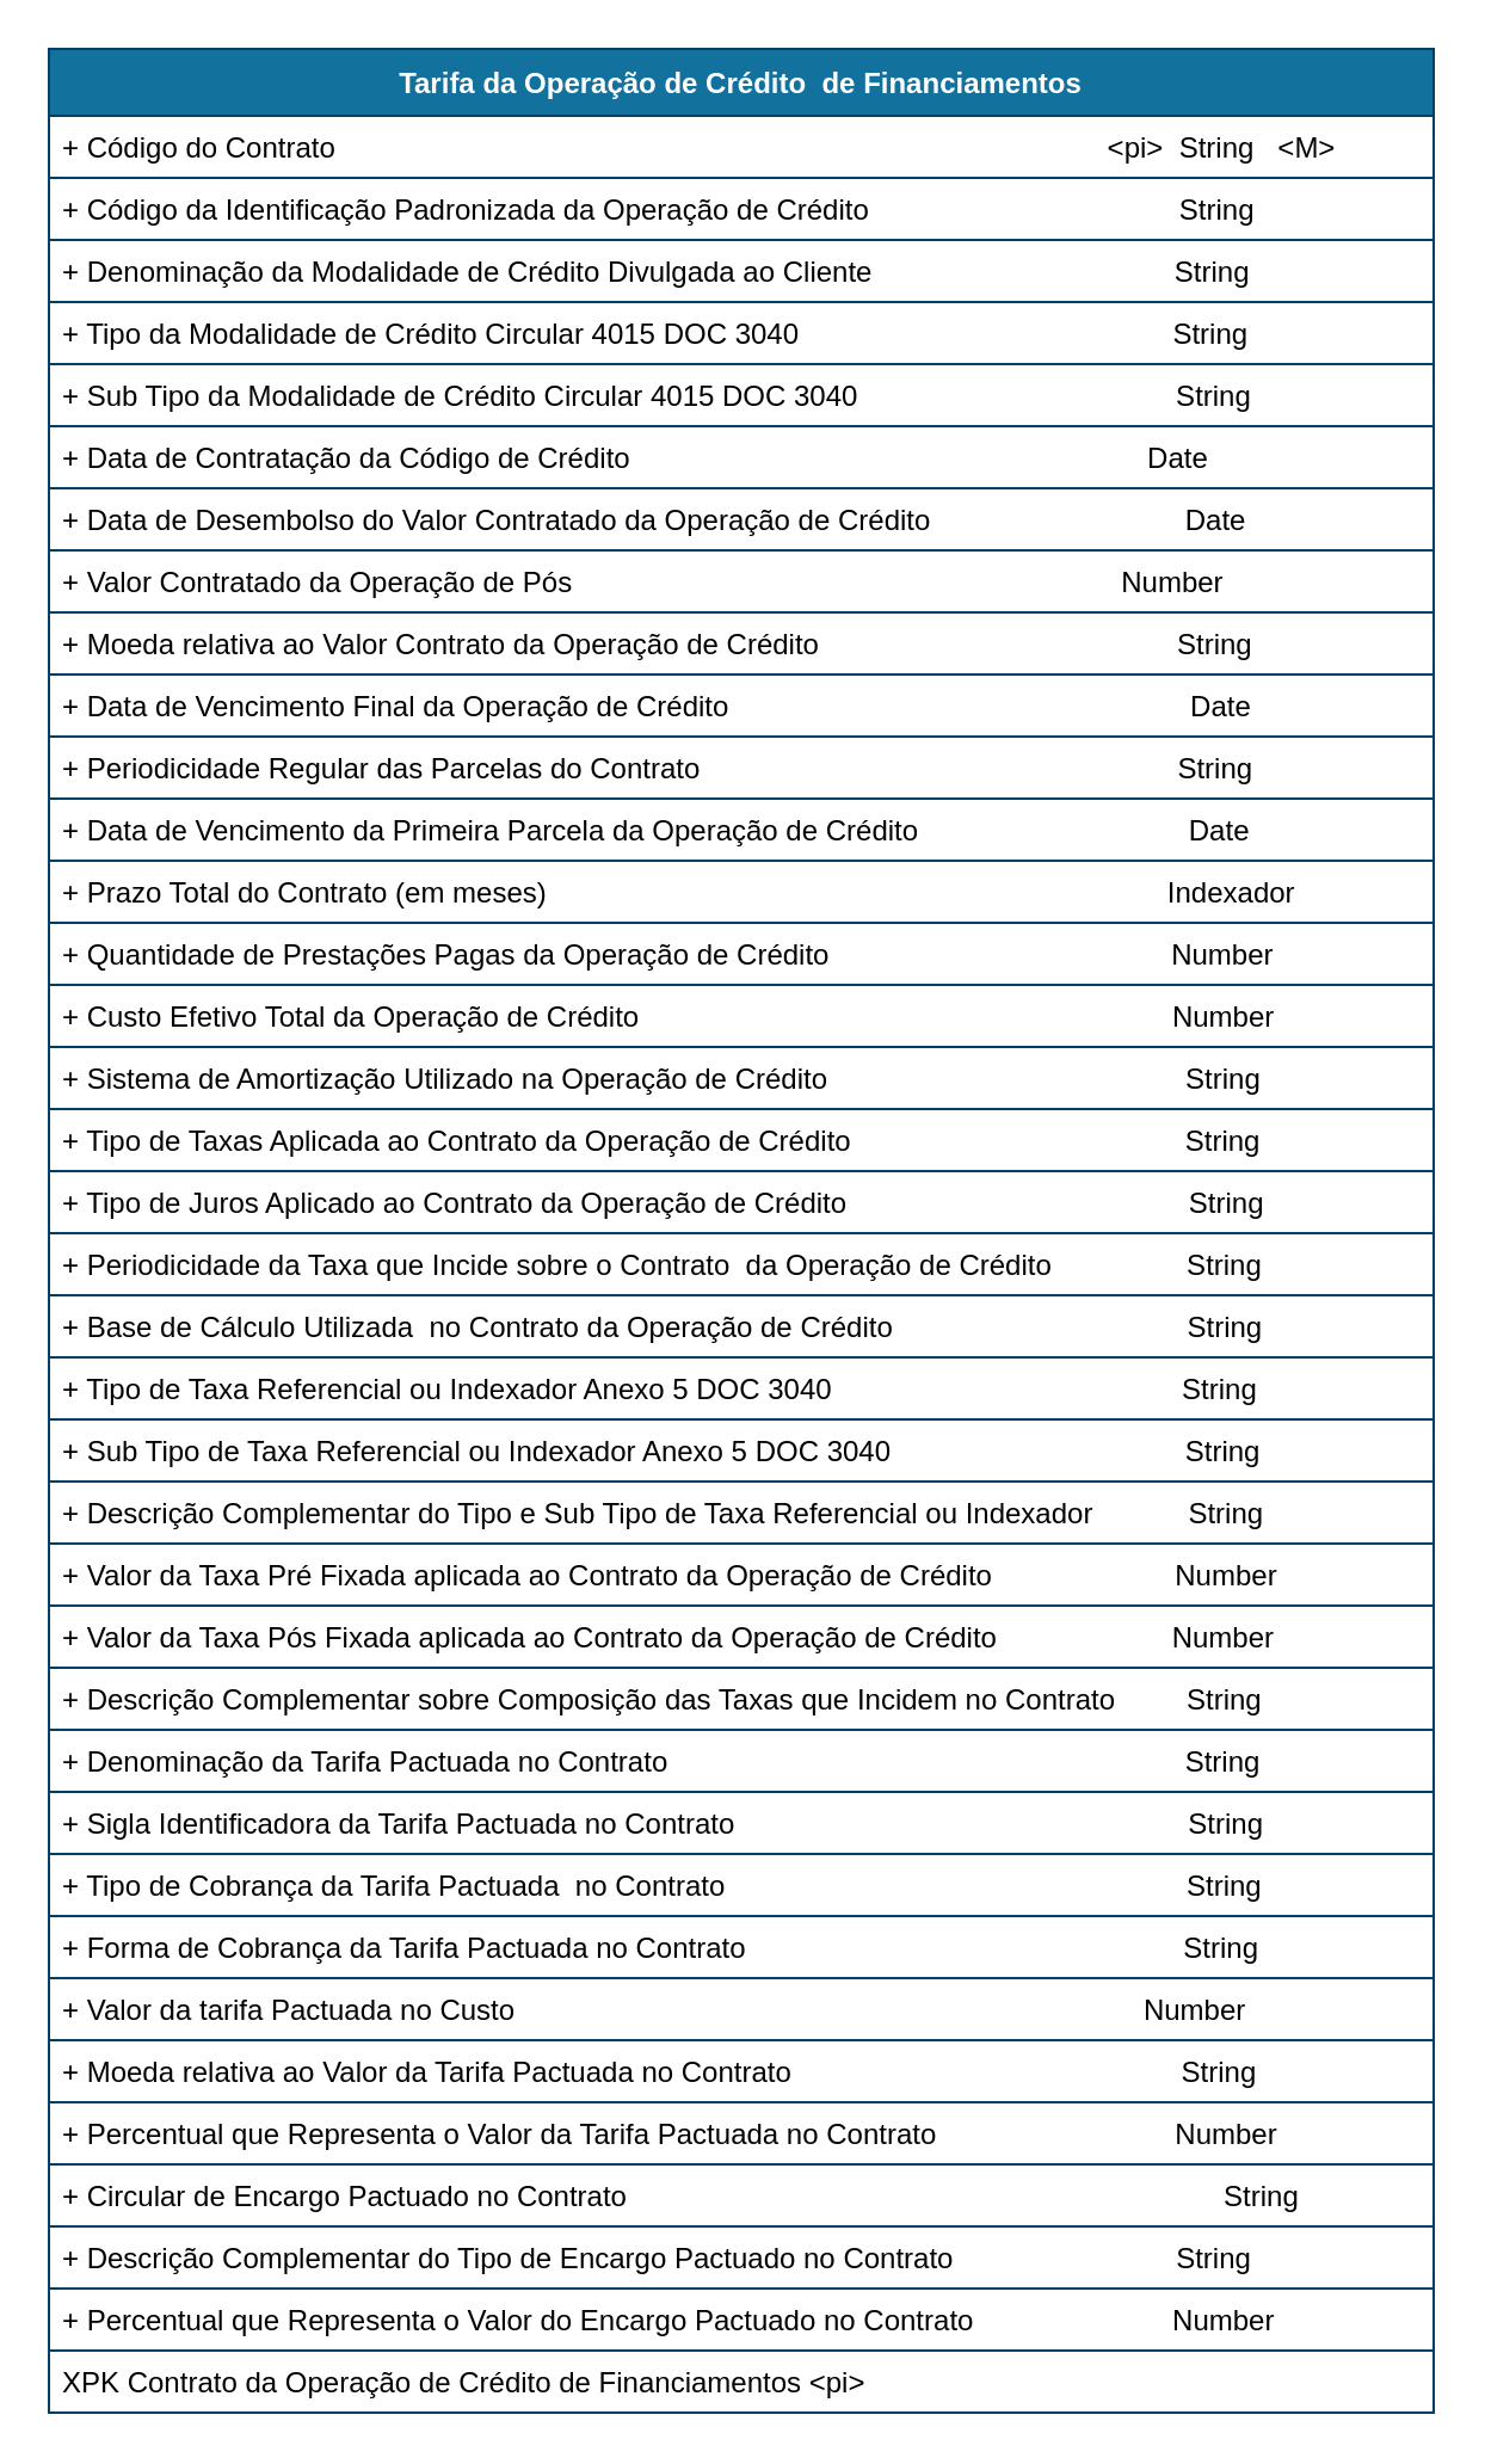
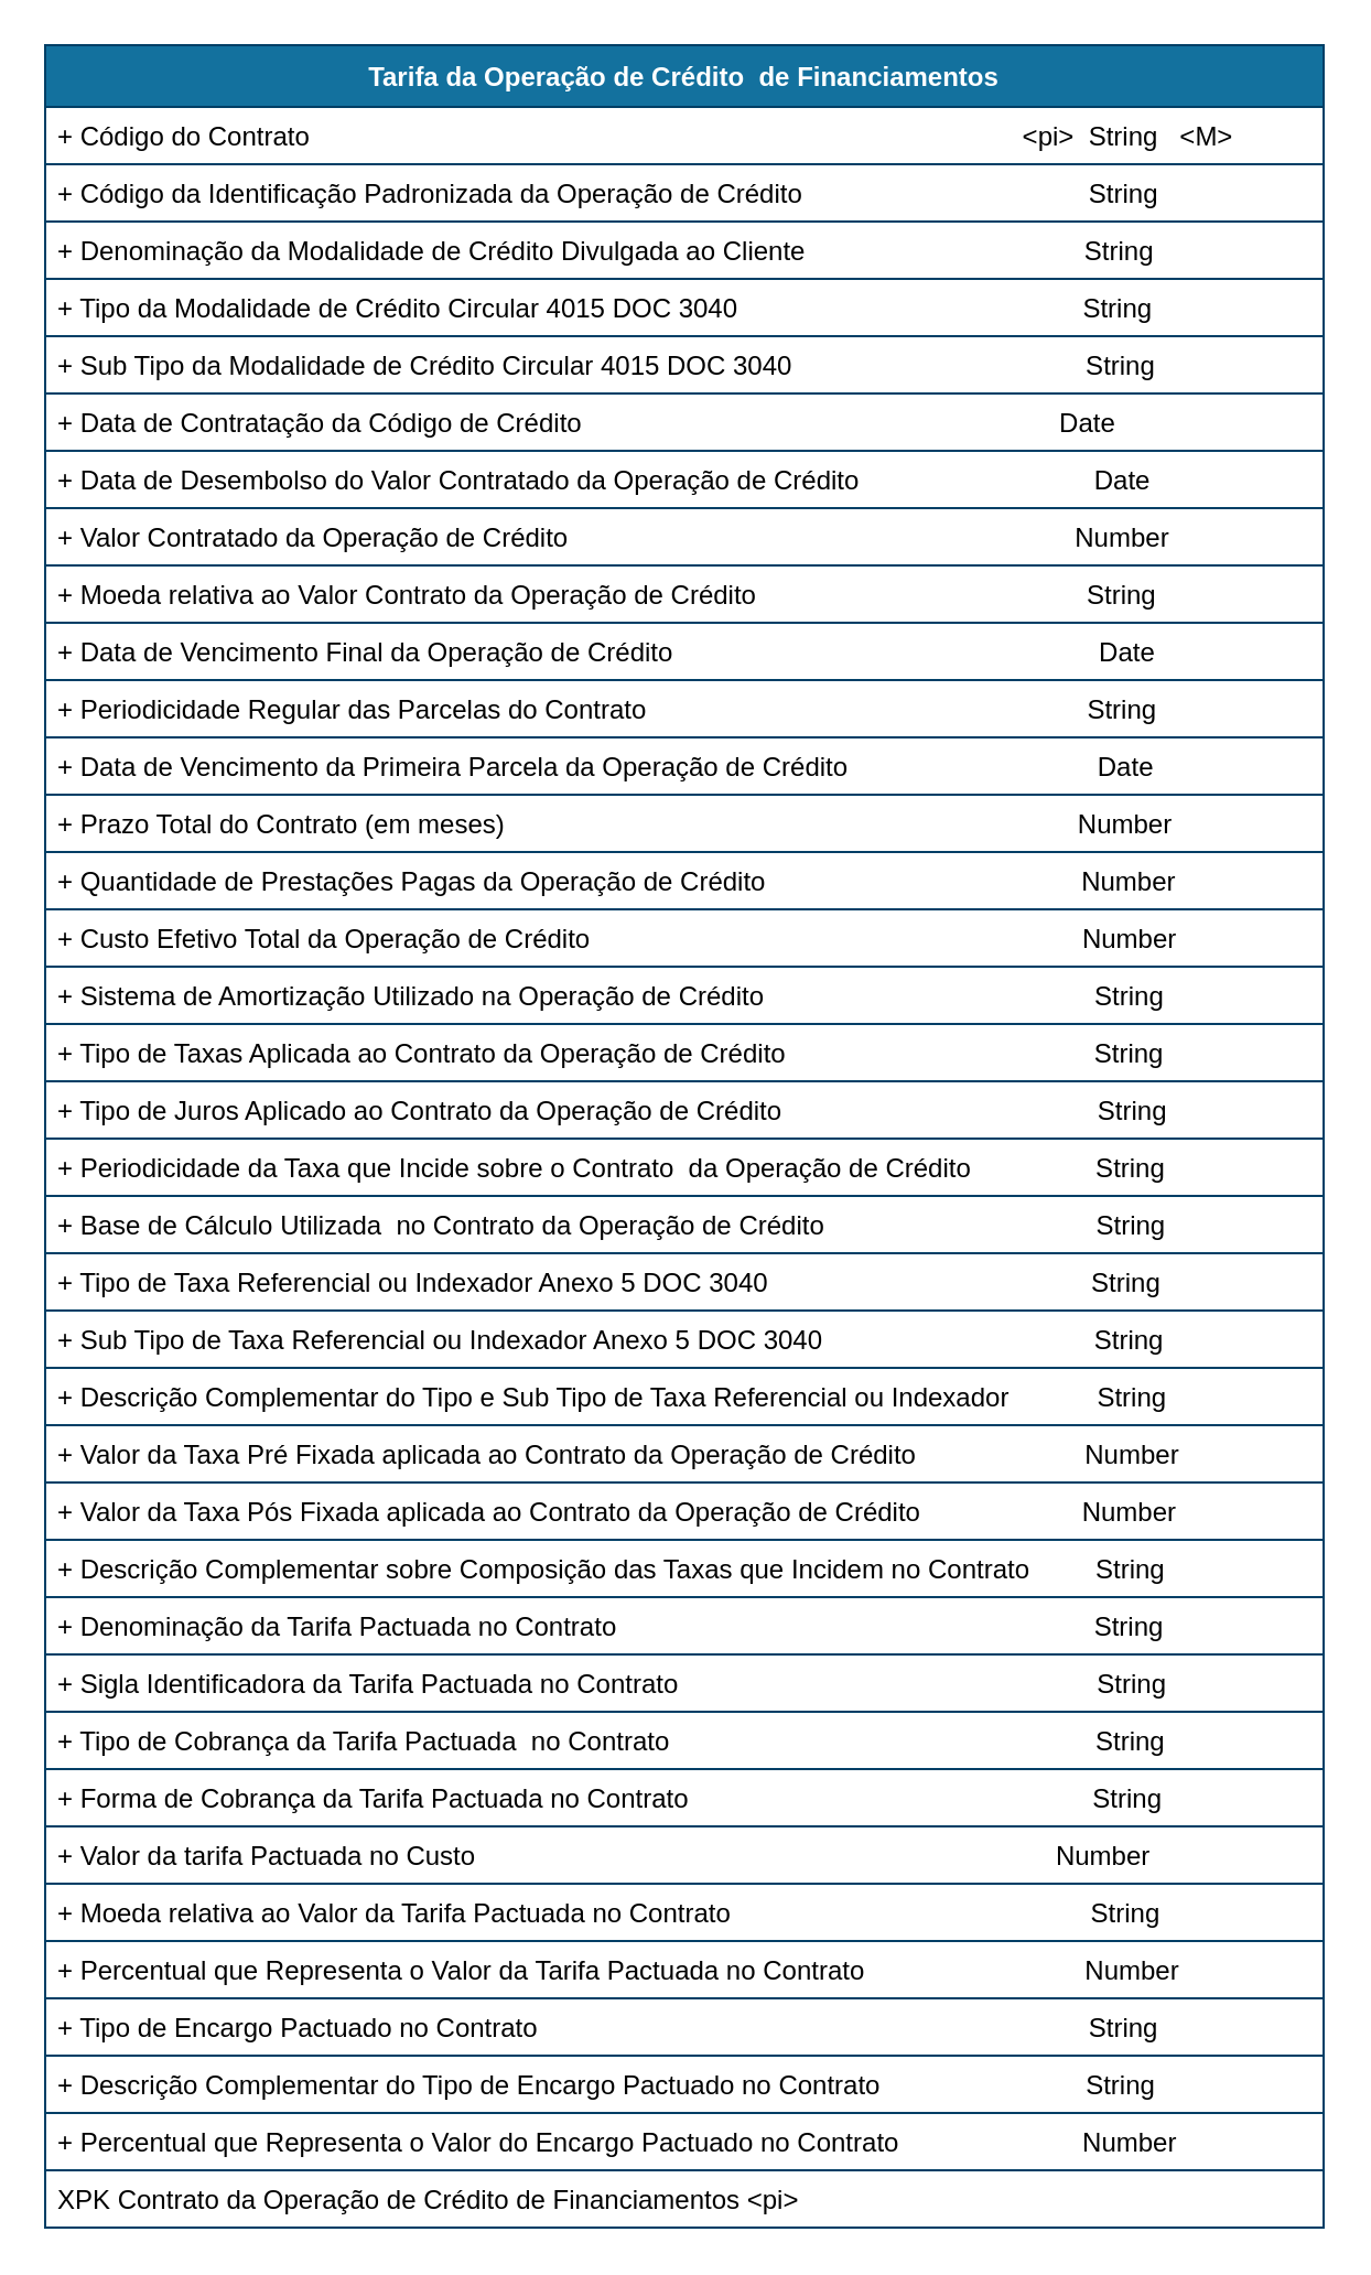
  <mxCell id="0" />
  <mxCell id="1" parent="0" />
  <mxCell id="2" value="Tarifa da Operação de Crédito  de Financiamentos" style="swimlane;fontStyle=1;childLayout=stackLayout;horizontal=1;startSize=28;horizontalStack=0;resizeParent=1;resizeParentMax=0;resizeLast=0;collapsible=1;marginBottom=0;rounded=0;shadow=0;comic=0;sketch=0;align=center;html=0;autosize=1;fillColor=#13719E;strokeColor=#003F66;fontColor=#FFFFFF;" parent="1" vertex="1"><mxGeometry x="20" y="20" width="580" height="990" as="geometry" /></mxCell>
  <mxCell id="3" value="+ Código do Contrato                                                                                                 &lt;pi&gt;  String   &lt;M&gt;" style="text;fillColor=none;align=left;verticalAlign=top;spacingLeft=4;spacingRight=4;overflow=hidden;rotatable=0;points=[[0,0.5],[1,0.5]];portConstraint=eastwest;strokeColor=#003F66;" parent="2" vertex="1"><mxGeometry y="28" width="580" height="26" as="geometry" /></mxCell>
  <mxCell id="4" value="+ Código da Identificação Padronizada da Operação de Crédito                                       String      " style="text;fillColor=none;align=left;verticalAlign=top;spacingLeft=4;spacingRight=4;overflow=hidden;rotatable=0;points=[[0,0.5],[1,0.5]];portConstraint=eastwest;strokeColor=#003F66;" parent="2" vertex="1"><mxGeometry y="54" width="580" height="26" as="geometry" /></mxCell>
  <mxCell id="5" value="+ Denominação da Modalidade de Crédito Divulgada ao Cliente                                      String" style="text;fillColor=none;align=left;verticalAlign=top;spacingLeft=4;spacingRight=4;overflow=hidden;rotatable=0;points=[[0,0.5],[1,0.5]];portConstraint=eastwest;strokeColor=#003F66;" parent="2" vertex="1"><mxGeometry y="80" width="580" height="26" as="geometry" /></mxCell>
  <mxCell id="6" value="+ Tipo da Modalidade de Crédito Circular 4015 DOC 3040                                               String" style="text;fillColor=none;align=left;verticalAlign=top;spacingLeft=4;spacingRight=4;overflow=hidden;rotatable=0;points=[[0,0.5],[1,0.5]];portConstraint=eastwest;strokeColor=#003F66;" parent="2" vertex="1"><mxGeometry y="106" width="580" height="26" as="geometry" /></mxCell>
  <mxCell id="7" value="+ Sub Tipo da Modalidade de Crédito Circular 4015 DOC 3040                                        String" style="text;fillColor=none;align=left;verticalAlign=top;spacingLeft=4;spacingRight=4;overflow=hidden;rotatable=0;points=[[0,0.5],[1,0.5]];portConstraint=eastwest;strokeColor=#003F66;" parent="2" vertex="1"><mxGeometry y="132" width="580" height="26" as="geometry" /></mxCell>
  <mxCell id="8" value="+ Data de Contratação da Código de Crédito                                                                 Date" style="text;fillColor=none;align=left;verticalAlign=top;spacingLeft=4;spacingRight=4;overflow=hidden;rotatable=0;points=[[0,0.5],[1,0.5]];portConstraint=eastwest;strokeColor=#003F66;" parent="2" vertex="1"><mxGeometry y="158" width="580" height="26" as="geometry" /></mxCell>
  <mxCell id="9" value="+ Data de Desembolso do Valor Contratado da Operação de Crédito                                Date" style="text;fillColor=none;align=left;verticalAlign=top;spacingLeft=4;spacingRight=4;overflow=hidden;rotatable=0;points=[[0,0.5],[1,0.5]];portConstraint=eastwest;strokeColor=#003F66;" parent="2" vertex="1"><mxGeometry y="184" width="580" height="26" as="geometry" /></mxCell>
- <mxCell id="10" value="+ Valor Contratado da Operação de Pós                                                                     Number" style="text;fillColor=none;align=left;verticalAlign=top;spacingLeft=4;spacingRight=4;overflow=hidden;rotatable=0;points=[[0,0.5],[1,0.5]];portConstraint=eastwest;strokeColor=#003F66;" parent="2" vertex="1"><mxGeometry y="210" width="580" height="26" as="geometry" /></mxCell>
+ <mxCell id="10" value="+ Valor Contratado da Operação de Crédito                                                                     Number" style="text;fillColor=none;align=left;verticalAlign=top;spacingLeft=4;spacingRight=4;overflow=hidden;rotatable=0;points=[[0,0.5],[1,0.5]];portConstraint=eastwest;strokeColor=#003F66;" parent="2" vertex="1"><mxGeometry y="210" width="580" height="26" as="geometry" /></mxCell>
  <mxCell id="11" value="+ Moeda relativa ao Valor Contrato da Operação de Crédito                                             String" style="text;fillColor=none;align=left;verticalAlign=top;spacingLeft=4;spacingRight=4;overflow=hidden;rotatable=0;points=[[0,0.5],[1,0.5]];portConstraint=eastwest;strokeColor=#003F66;" parent="2" vertex="1"><mxGeometry y="236" width="580" height="26" as="geometry" /></mxCell>
  <mxCell id="12" value="+ Data de Vencimento Final da Operação de Crédito                                                          Date" style="text;fillColor=none;align=left;verticalAlign=top;spacingLeft=4;spacingRight=4;overflow=hidden;rotatable=0;points=[[0,0.5],[1,0.5]];portConstraint=eastwest;strokeColor=#003F66;" parent="2" vertex="1"><mxGeometry y="262" width="580" height="26" as="geometry" /></mxCell>
  <mxCell id="13" value="+ Periodicidade Regular das Parcelas do Contrato                                                            String" style="text;fillColor=none;align=left;verticalAlign=top;spacingLeft=4;spacingRight=4;overflow=hidden;rotatable=0;points=[[0,0.5],[1,0.5]];portConstraint=eastwest;strokeColor=#003F66;" parent="2" vertex="1"><mxGeometry y="288" width="580" height="26" as="geometry" /></mxCell>
  <mxCell id="14" value="+ Data de Vencimento da Primeira Parcela da Operação de Crédito                                  Date" style="text;fillColor=none;align=left;verticalAlign=top;spacingLeft=4;spacingRight=4;overflow=hidden;rotatable=0;points=[[0,0.5],[1,0.5]];portConstraint=eastwest;strokeColor=#003F66;" parent="2" vertex="1"><mxGeometry y="314" width="580" height="26" as="geometry" /></mxCell>
- <mxCell id="15" value="+ Prazo Total do Contrato (em meses)                                                                              Indexador  " style="text;fillColor=none;align=left;verticalAlign=top;spacingLeft=4;spacingRight=4;overflow=hidden;rotatable=0;points=[[0,0.5],[1,0.5]];portConstraint=eastwest;strokeColor=#003F66;" parent="2" vertex="1"><mxGeometry y="340" width="580" height="26" as="geometry" /></mxCell>
+ <mxCell id="15" value="+ Prazo Total do Contrato (em meses)                                                                              Number  " style="text;fillColor=none;align=left;verticalAlign=top;spacingLeft=4;spacingRight=4;overflow=hidden;rotatable=0;points=[[0,0.5],[1,0.5]];portConstraint=eastwest;strokeColor=#003F66;" parent="2" vertex="1"><mxGeometry y="340" width="580" height="26" as="geometry" /></mxCell>
  <mxCell id="16" value="+ Quantidade de Prestações Pagas da Operação de Crédito                                           Number  " style="text;fillColor=none;align=left;verticalAlign=top;spacingLeft=4;spacingRight=4;overflow=hidden;rotatable=0;points=[[0,0.5],[1,0.5]];portConstraint=eastwest;strokeColor=#003F66;" parent="2" vertex="1"><mxGeometry y="366" width="580" height="26" as="geometry" /></mxCell>
  <mxCell id="17" value="+ Custo Efetivo Total da Operação de Crédito                                                                   Number" style="text;fillColor=none;align=left;verticalAlign=top;spacingLeft=4;spacingRight=4;overflow=hidden;rotatable=0;points=[[0,0.5],[1,0.5]];portConstraint=eastwest;strokeColor=#003F66;" parent="2" vertex="1"><mxGeometry y="392" width="580" height="26" as="geometry" /></mxCell>
  <mxCell id="18" value="+ Sistema de Amortização Utilizado na Operação de Crédito                                             String" style="text;fillColor=none;align=left;verticalAlign=top;spacingLeft=4;spacingRight=4;overflow=hidden;rotatable=0;points=[[0,0.5],[1,0.5]];portConstraint=eastwest;strokeColor=#003F66;" parent="2" vertex="1"><mxGeometry y="418" width="580" height="26" as="geometry" /></mxCell>
  <mxCell id="19" value="+ Tipo de Taxas Aplicada ao Contrato da Operação de Crédito                                          String" style="text;fillColor=none;align=left;verticalAlign=top;spacingLeft=4;spacingRight=4;overflow=hidden;rotatable=0;points=[[0,0.5],[1,0.5]];portConstraint=eastwest;strokeColor=#003F66;" parent="2" vertex="1"><mxGeometry y="444" width="580" height="26" as="geometry" /></mxCell>
  <mxCell id="20" value="+ Tipo de Juros Aplicado ao Contrato da Operação de Crédito                                           String" style="text;fillColor=none;align=left;verticalAlign=top;spacingLeft=4;spacingRight=4;overflow=hidden;rotatable=0;points=[[0,0.5],[1,0.5]];portConstraint=eastwest;strokeColor=#003F66;" parent="2" vertex="1"><mxGeometry y="470" width="580" height="26" as="geometry" /></mxCell>
  <mxCell id="21" value="+ Periodicidade da Taxa que Incide sobre o Contrato  da Operação de Crédito                 String" style="text;fillColor=none;align=left;verticalAlign=top;spacingLeft=4;spacingRight=4;overflow=hidden;rotatable=0;points=[[0,0.5],[1,0.5]];portConstraint=eastwest;strokeColor=#003F66;" parent="2" vertex="1"><mxGeometry y="496" width="580" height="26" as="geometry" /></mxCell>
  <mxCell id="22" value="+ Base de Cálculo Utilizada  no Contrato da Operação de Crédito                                     String" style="text;fillColor=none;align=left;verticalAlign=top;spacingLeft=4;spacingRight=4;overflow=hidden;rotatable=0;points=[[0,0.5],[1,0.5]];portConstraint=eastwest;strokeColor=#003F66;" parent="2" vertex="1"><mxGeometry y="522" width="580" height="26" as="geometry" /></mxCell>
  <mxCell id="23" value="+ Tipo de Taxa Referencial ou Indexador Anexo 5 DOC 3040                                            String" style="text;fillColor=none;align=left;verticalAlign=top;spacingLeft=4;spacingRight=4;overflow=hidden;rotatable=0;points=[[0,0.5],[1,0.5]];portConstraint=eastwest;strokeColor=#003F66;" parent="2" vertex="1"><mxGeometry y="548" width="580" height="26" as="geometry" /></mxCell>
  <mxCell id="24" value="+ Sub Tipo de Taxa Referencial ou Indexador Anexo 5 DOC 3040                                     String" style="text;fillColor=none;align=left;verticalAlign=top;spacingLeft=4;spacingRight=4;overflow=hidden;rotatable=0;points=[[0,0.5],[1,0.5]];portConstraint=eastwest;strokeColor=#003F66;" parent="2" vertex="1"><mxGeometry y="574" width="580" height="26" as="geometry" /></mxCell>
  <mxCell id="25" value="+ Descrição Complementar do Tipo e Sub Tipo de Taxa Referencial ou Indexador            String  " style="text;fillColor=none;align=left;verticalAlign=top;spacingLeft=4;spacingRight=4;overflow=hidden;rotatable=0;points=[[0,0.5],[1,0.5]];portConstraint=eastwest;strokeColor=#003F66;" parent="2" vertex="1"><mxGeometry y="600" width="580" height="26" as="geometry" /></mxCell>
  <mxCell id="26" value="+ Valor da Taxa Pré Fixada aplicada ao Contrato da Operação de Crédito                       Number" style="text;fillColor=none;align=left;verticalAlign=top;spacingLeft=4;spacingRight=4;overflow=hidden;rotatable=0;points=[[0,0.5],[1,0.5]];portConstraint=eastwest;strokeColor=#003F66;" parent="2" vertex="1"><mxGeometry y="626" width="580" height="26" as="geometry" /></mxCell>
  <mxCell id="27" value="+ Valor da Taxa Pós Fixada aplicada ao Contrato da Operação de Crédito                      Number" style="text;fillColor=none;align=left;verticalAlign=top;spacingLeft=4;spacingRight=4;overflow=hidden;rotatable=0;points=[[0,0.5],[1,0.5]];portConstraint=eastwest;strokeColor=#003F66;" parent="2" vertex="1"><mxGeometry y="652" width="580" height="26" as="geometry" /></mxCell>
  <mxCell id="28" value="+ Descrição Complementar sobre Composição das Taxas que Incidem no Contrato         String" style="text;fillColor=none;align=left;verticalAlign=top;spacingLeft=4;spacingRight=4;overflow=hidden;rotatable=0;points=[[0,0.5],[1,0.5]];portConstraint=eastwest;strokeColor=#003F66;" parent="2" vertex="1"><mxGeometry y="678" width="580" height="26" as="geometry" /></mxCell>
  <mxCell id="29" value="+ Denominação da Tarifa Pactuada no Contrato                                                                 String" style="text;fillColor=none;align=left;verticalAlign=top;spacingLeft=4;spacingRight=4;overflow=hidden;rotatable=0;points=[[0,0.5],[1,0.5]];portConstraint=eastwest;strokeColor=#003F66;" parent="2" vertex="1"><mxGeometry y="704" width="580" height="26" as="geometry" /></mxCell>
  <mxCell id="30" value="+ Sigla Identificadora da Tarifa Pactuada no Contrato                                                         String" style="text;fillColor=none;align=left;verticalAlign=top;spacingLeft=4;spacingRight=4;overflow=hidden;rotatable=0;points=[[0,0.5],[1,0.5]];portConstraint=eastwest;strokeColor=#003F66;" parent="2" vertex="1"><mxGeometry y="730" width="580" height="26" as="geometry" /></mxCell>
  <mxCell id="31" value="+ Tipo de Cobrança da Tarifa Pactuada  no Contrato                                                          String" style="text;fillColor=none;align=left;verticalAlign=top;spacingLeft=4;spacingRight=4;overflow=hidden;rotatable=0;points=[[0,0.5],[1,0.5]];portConstraint=eastwest;strokeColor=#003F66;" parent="2" vertex="1"><mxGeometry y="756" width="580" height="26" as="geometry" /></mxCell>
  <mxCell id="32" value="+ Forma de Cobrança da Tarifa Pactuada no Contrato                                                       String" style="text;fillColor=none;align=left;verticalAlign=top;spacingLeft=4;spacingRight=4;overflow=hidden;rotatable=0;points=[[0,0.5],[1,0.5]];portConstraint=eastwest;strokeColor=#003F66;" parent="2" vertex="1"><mxGeometry y="782" width="580" height="26" as="geometry" /></mxCell>
  <mxCell id="33" value="+ Valor da tarifa Pactuada no Custo                                                                               Number" style="text;fillColor=none;align=left;verticalAlign=top;spacingLeft=4;spacingRight=4;overflow=hidden;rotatable=0;points=[[0,0.5],[1,0.5]];portConstraint=eastwest;strokeColor=#003F66;" parent="2" vertex="1"><mxGeometry y="808" width="580" height="26" as="geometry" /></mxCell>
  <mxCell id="34" value="+ Moeda relativa ao Valor da Tarifa Pactuada no Contrato                                                 String" style="text;fillColor=none;align=left;verticalAlign=top;spacingLeft=4;spacingRight=4;overflow=hidden;rotatable=0;points=[[0,0.5],[1,0.5]];portConstraint=eastwest;strokeColor=#003F66;" parent="2" vertex="1"><mxGeometry y="834" width="580" height="26" as="geometry" /></mxCell>
  <mxCell id="35" value="+ Percentual que Representa o Valor da Tarifa Pactuada no Contrato                              Number" style="text;fillColor=none;align=left;verticalAlign=top;spacingLeft=4;spacingRight=4;overflow=hidden;rotatable=0;points=[[0,0.5],[1,0.5]];portConstraint=eastwest;strokeColor=#003F66;" parent="2" vertex="1"><mxGeometry y="860" width="580" height="26" as="geometry" /></mxCell>
- <mxCell id="36" value="+ Circular de Encargo Pactuado no Contrato                                                                           String" style="text;fillColor=none;align=left;verticalAlign=top;spacingLeft=4;spacingRight=4;overflow=hidden;rotatable=0;points=[[0,0.5],[1,0.5]];portConstraint=eastwest;strokeColor=#003F66;" parent="2" vertex="1"><mxGeometry y="886" width="580" height="26" as="geometry" /></mxCell>
+ <mxCell id="36" value="+ Tipo de Encargo Pactuado no Contrato                                                                           String" style="text;fillColor=none;align=left;verticalAlign=top;spacingLeft=4;spacingRight=4;overflow=hidden;rotatable=0;points=[[0,0.5],[1,0.5]];portConstraint=eastwest;strokeColor=#003F66;" parent="2" vertex="1"><mxGeometry y="886" width="580" height="26" as="geometry" /></mxCell>
  <mxCell id="37" value="+ Descrição Complementar do Tipo de Encargo Pactuado no Contrato                            String" style="text;fillColor=none;align=left;verticalAlign=top;spacingLeft=4;spacingRight=4;overflow=hidden;rotatable=0;points=[[0,0.5],[1,0.5]];portConstraint=eastwest;strokeColor=#003F66;" parent="2" vertex="1"><mxGeometry y="912" width="580" height="26" as="geometry" /></mxCell>
  <mxCell id="38" value="+ Percentual que Representa o Valor do Encargo Pactuado no Contrato                         Number" style="text;fillColor=none;align=left;verticalAlign=top;spacingLeft=4;spacingRight=4;overflow=hidden;rotatable=0;points=[[0,0.5],[1,0.5]];portConstraint=eastwest;strokeColor=#003F66;" parent="2" vertex="1"><mxGeometry y="938" width="580" height="26" as="geometry" /></mxCell>
  <mxCell id="39" value="XPK Contrato da Operação de Crédito de Financiamentos &lt;pi&gt;" style="text;fillColor=none;align=left;verticalAlign=top;spacingLeft=4;spacingRight=4;overflow=hidden;rotatable=0;points=[[0,0.5],[1,0.5]];portConstraint=eastwest;strokeColor=#003F66;" parent="2" vertex="1"><mxGeometry y="964" width="580" height="26" as="geometry" /></mxCell>
